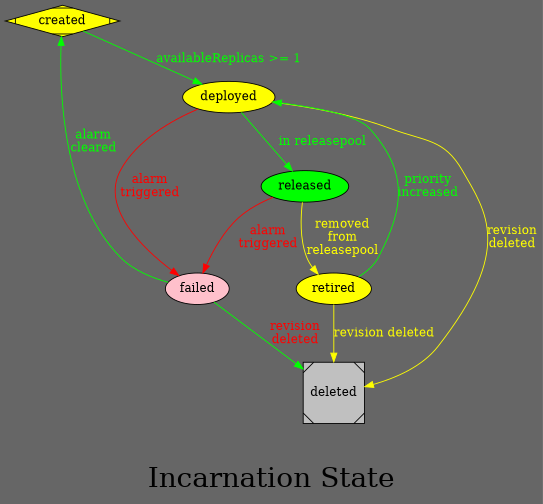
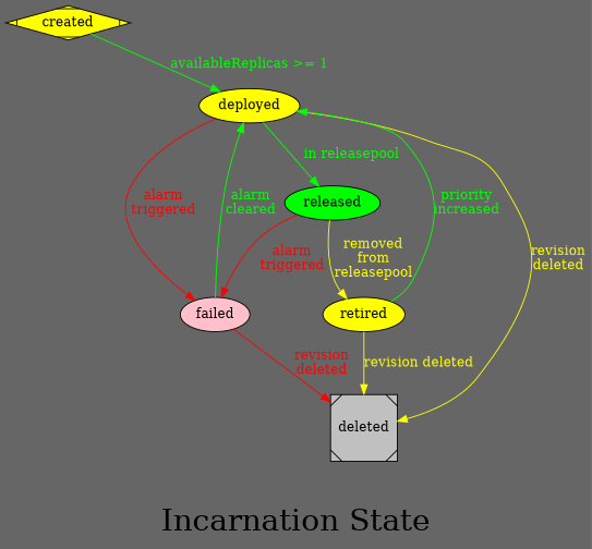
  digraph {
    bgcolor="#666666"
    fontsize=32
    label="Incarnation State"
    node [fillcolor=yellow style=filled]
    edge [color=green fontcolor=green]
    created [shape=Mdiamond]
    deployed
    deleted [fillcolor=grey shape=Msquare]
    failed [fillcolor=pink]
    released [fillcolor=green]
    retired
    created -> deployed [label="availableReplicas >= 1"]
    deployed -> deleted [color=yellow fontcolor=yellow label="revision\ndeleted"]
    deployed -> failed [color=red fontcolor=red label="alarm\ntriggered"]
    deployed -> released [label="in releasepool"]
-   failed -> created [label="alarm\ncleared"]
-   failed -> deleted [fontcolor=red label="revision\ndeleted"]
+   failed -> deployed [label="alarm\ncleared"]
+   failed -> deleted [color=red fontcolor=red label="revision\ndeleted"]
    released -> failed [color=red fontcolor=red label="alarm\ntriggered"]
    released -> retired [color=yellow fontcolor=yellow label="removed\nfrom\nreleasepool"]
    retired -> deployed [label="priority\nincreased"]
    retired -> deleted [color=yellow fontcolor=yellow label="revision deleted"]
  }
